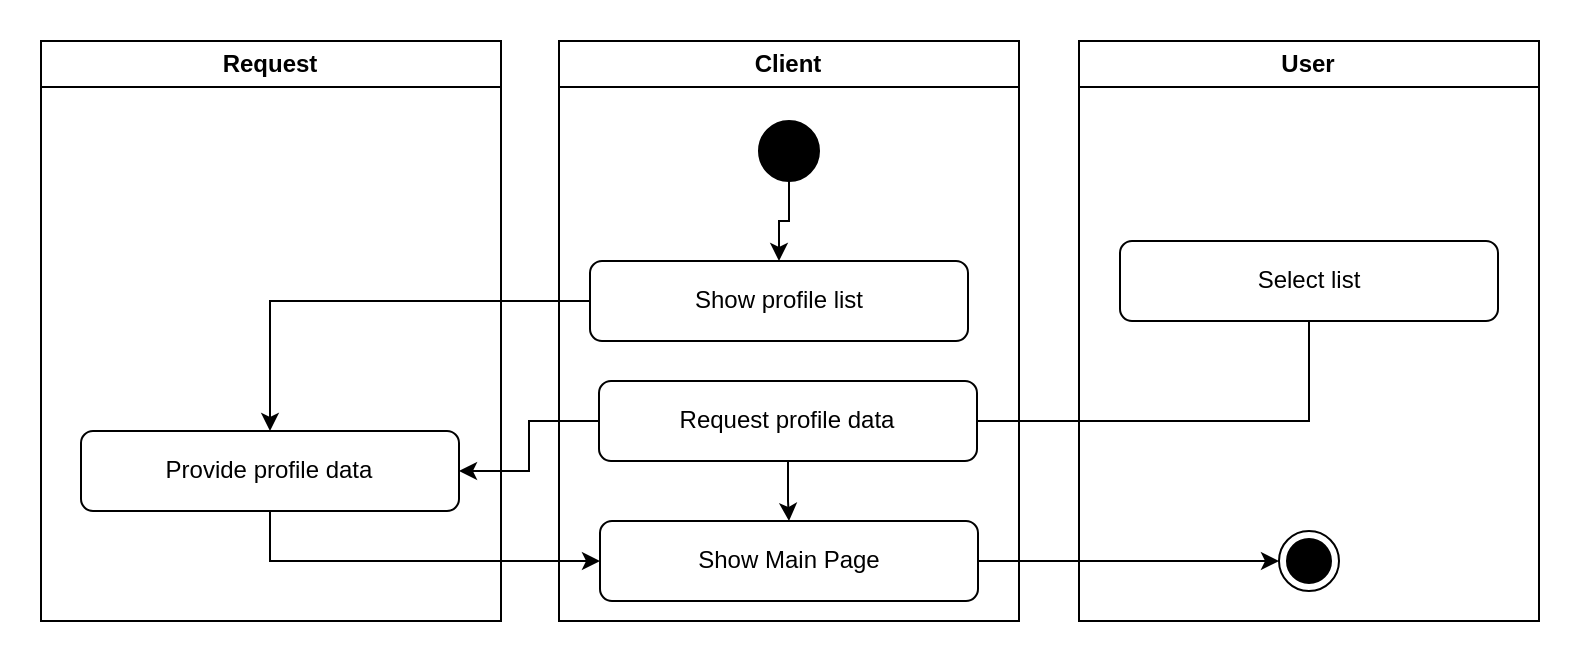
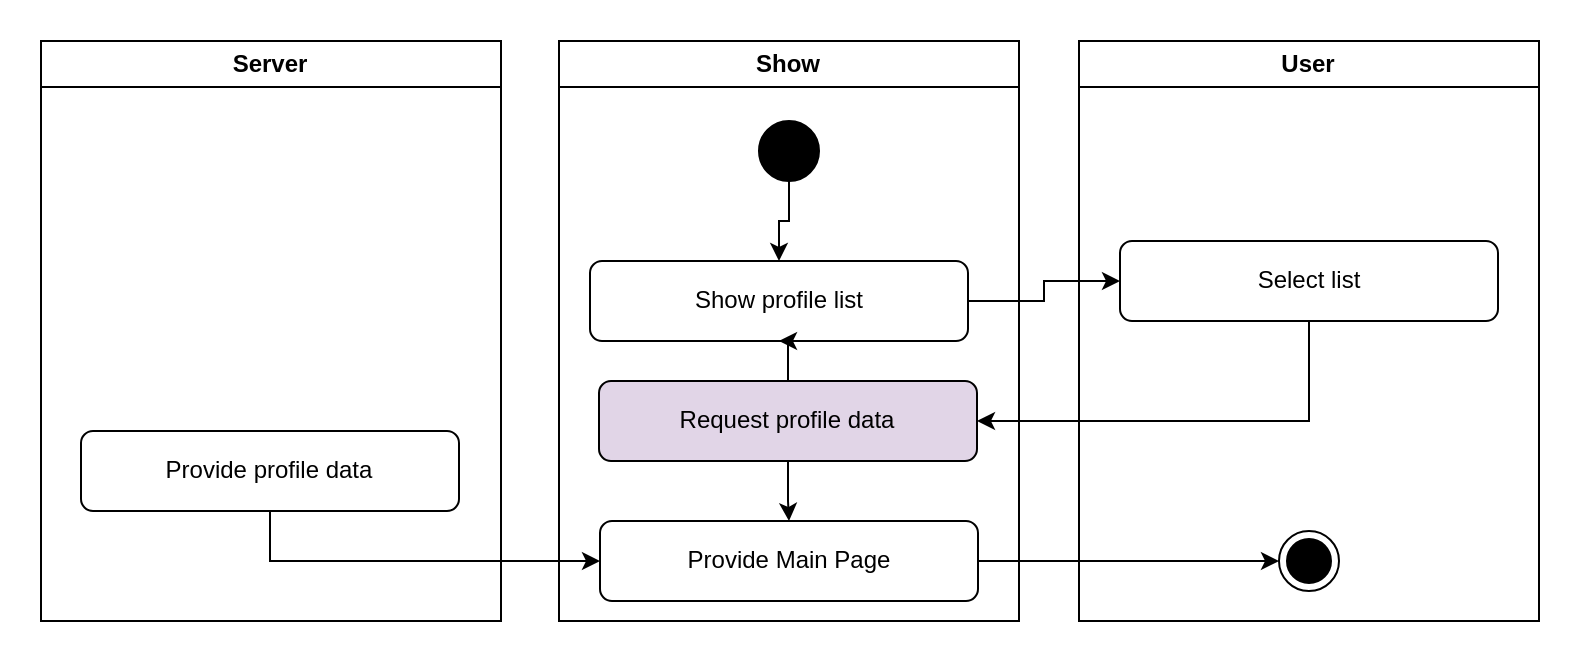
  <mxCell id="0" />
  <mxCell id="1" parent="0" />
- <mxCell id="2" value="Client" style="swimlane;whiteSpace=wrap;html=1;" parent="1" vertex="1"><mxGeometry x="279" y="20" width="230" height="290" as="geometry" /></mxCell>
+ <mxCell id="2" value="Show" style="swimlane;whiteSpace=wrap;html=1;" parent="1" vertex="1"><mxGeometry x="279" y="20" width="230" height="290" as="geometry" /></mxCell>
  <mxCell id="3" value="Show profile list" style="rounded=1;whiteSpace=wrap;html=1;" parent="2" vertex="1"><mxGeometry x="15.5" y="110" width="189" height="40" as="geometry" /></mxCell>
  <mxCell id="4" style="edgeStyle=orthogonalEdgeStyle;rounded=0;orthogonalLoop=1;jettySize=auto;html=1;entryX=0.5;entryY=0;entryDx=0;entryDy=0;" parent="2" source="5" target="3" edge="1"><mxGeometry relative="1" as="geometry" /></mxCell>
  <mxCell id="5" value="" style="ellipse;whiteSpace=wrap;html=1;aspect=fixed;fillColor=#000000;" parent="2" vertex="1"><mxGeometry x="100" y="40" width="30" height="30" as="geometry" /></mxCell>
  <mxCell id="6" value="" style="edgeStyle=orthogonalEdgeStyle;rounded=0;orthogonalLoop=1;jettySize=auto;html=1;" parent="2" source="7" target="8" edge="1"><mxGeometry relative="1" as="geometry" /></mxCell>
- <mxCell id="7" value="Request profile data" style="rounded=1;whiteSpace=wrap;html=1;" parent="2" vertex="1"><mxGeometry x="20" y="170" width="189" height="40" as="geometry" /></mxCell>
- <mxCell id="8" value="Show Main Page" style="rounded=1;whiteSpace=wrap;html=1;" parent="2" vertex="1"><mxGeometry x="20.5" y="240" width="189" height="40" as="geometry" /></mxCell>
+ <mxCell id="7" value="Request profile data" style="rounded=1;whiteSpace=wrap;html=1;fillColor=#e1d5e7;" parent="2" vertex="1"><mxGeometry x="20" y="170" width="189" height="40" as="geometry" /></mxCell>
+ <mxCell id="8" value="Provide Main Page" style="rounded=1;whiteSpace=wrap;html=1;" parent="2" vertex="1"><mxGeometry x="20.5" y="240" width="189" height="40" as="geometry" /></mxCell>
  <mxCell id="9" value="User" style="swimlane;whiteSpace=wrap;html=1;" parent="1" vertex="1"><mxGeometry x="539" y="20" width="230" height="290" as="geometry" /></mxCell>
  <mxCell id="10" value="Select list" style="rounded=1;whiteSpace=wrap;html=1;" parent="9" vertex="1"><mxGeometry x="20.5" y="100" width="189" height="40" as="geometry" /></mxCell>
  <mxCell id="11" value="" style="ellipse;html=1;shape=endState;fillColor=strokeColor;" parent="9" vertex="1"><mxGeometry x="100" y="245" width="30" height="30" as="geometry" /></mxCell>
- <mxCell id="12" style="edgeStyle=orthogonalEdgeStyle;rounded=0;orthogonalLoop=1;jettySize=auto;html=1;" parent="1" source="3" target="16" edge="1"><mxGeometry relative="1" as="geometry" /></mxCell>
- <mxCell id="13" style="edgeStyle=orthogonalEdgeStyle;rounded=0;orthogonalLoop=1;jettySize=auto;html=1;entryX=1;entryY=0.5;entryDx=0;entryDy=0;endArrow=none;" parent="1" source="10" target="7" edge="1"><mxGeometry relative="1" as="geometry"><Array as="points"><mxPoint x="654" y="210" /></Array></mxGeometry></mxCell>
+ <mxCell id="12" style="edgeStyle=orthogonalEdgeStyle;rounded=0;orthogonalLoop=1;jettySize=auto;html=1;entryX=0;entryY=0.5;entryDx=0;entryDy=0;" parent="1" source="3" target="10" edge="1"><mxGeometry relative="1" as="geometry" /></mxCell>
+ <mxCell id="13" style="edgeStyle=orthogonalEdgeStyle;rounded=0;orthogonalLoop=1;jettySize=auto;html=1;entryX=1;entryY=0.5;entryDx=0;entryDy=0;" parent="1" source="10" target="7" edge="1"><mxGeometry relative="1" as="geometry"><Array as="points"><mxPoint x="654" y="210" /></Array></mxGeometry></mxCell>
  <mxCell id="14" style="edgeStyle=orthogonalEdgeStyle;rounded=0;orthogonalLoop=1;jettySize=auto;html=1;entryX=0;entryY=0.5;entryDx=0;entryDy=0;" parent="1" source="8" target="11" edge="1"><mxGeometry relative="1" as="geometry" /></mxCell>
- <mxCell id="15" value="Request" style="swimlane;whiteSpace=wrap;html=1;" vertex="1" parent="1"><mxGeometry x="20" y="20" width="230" height="290" as="geometry" /></mxCell>
+ <mxCell id="15" value="Server" style="swimlane;whiteSpace=wrap;html=1;" vertex="1" parent="1"><mxGeometry x="20" y="20" width="230" height="290" as="geometry" /></mxCell>
  <mxCell id="16" value="Provide profile data" style="rounded=1;whiteSpace=wrap;html=1;" vertex="1" parent="15"><mxGeometry x="20" y="195" width="189" height="40" as="geometry" /></mxCell>
- <mxCell id="17" style="edgeStyle=orthogonalEdgeStyle;rounded=0;orthogonalLoop=1;jettySize=auto;html=1;entryX=1;entryY=0.5;entryDx=0;entryDy=0;" edge="1" parent="1" source="7" target="16"><mxGeometry relative="1" as="geometry" /></mxCell>
+ <mxCell id="17" style="edgeStyle=orthogonalEdgeStyle;rounded=0;orthogonalLoop=1;jettySize=auto;html=1;" edge="1" parent="1" source="7" target="3"><mxGeometry relative="1" as="geometry" /></mxCell>
  <mxCell id="18" style="edgeStyle=orthogonalEdgeStyle;rounded=0;orthogonalLoop=1;jettySize=auto;html=1;entryX=0;entryY=0.5;entryDx=0;entryDy=0;" edge="1" parent="1" source="16" target="8"><mxGeometry relative="1" as="geometry"><Array as="points"><mxPoint x="135" y="280" /></Array></mxGeometry></mxCell>
